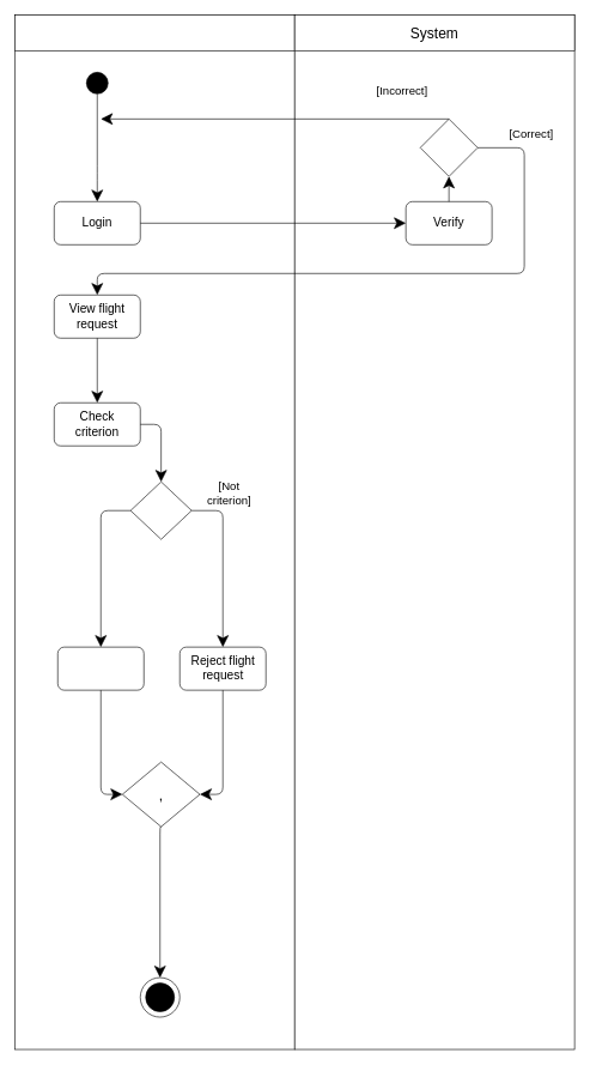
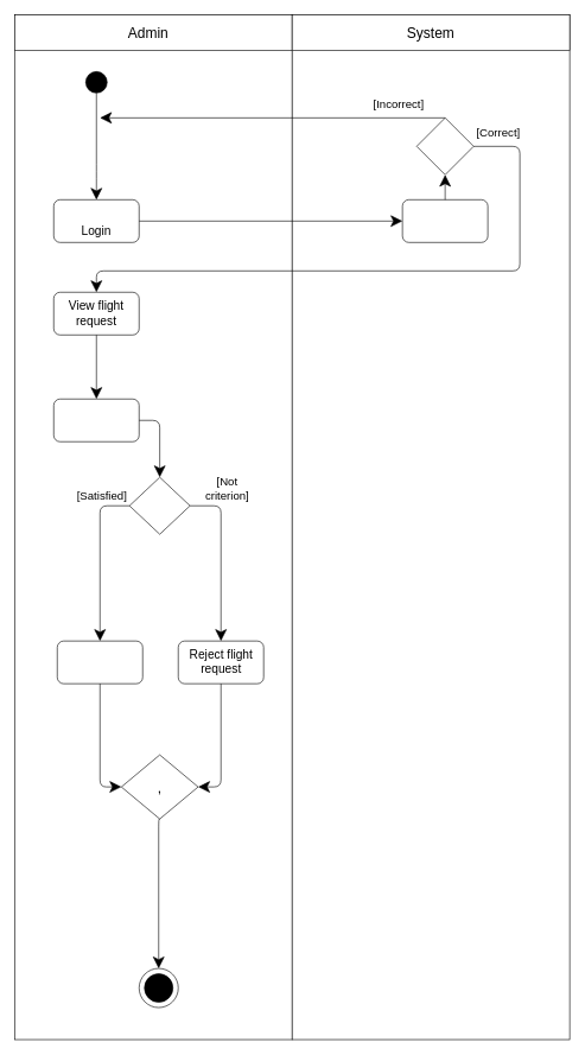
  <mxCell id="0" />
  <mxCell id="1" parent="0" />
  <mxCell id="2" value="" style="rounded=0;whiteSpace=wrap;html=1;hachureGap=4;pointerEvents=0;" parent="1" vertex="1"><mxGeometry x="20" y="20" width="390" height="1440" as="geometry" /></mxCell>
  <mxCell id="3" value="" style="ellipse;whiteSpace=wrap;html=1;hachureGap=4;pointerEvents=0;fillColor=#000000;" parent="1" vertex="1"><mxGeometry x="120" width="30" height="30" as="geometry" y="100" /></mxCell>
  <mxCell id="4" value="" style="rounded=0;whiteSpace=wrap;html=1;hachureGap=4;pointerEvents=0;fontSize=20;fillColor=#FFFFFF;" parent="1" vertex="1"><mxGeometry x="20" y="20" width="390" height="50" as="geometry" /></mxCell>
+ <mxCell id="5" value="Admin" style="text;html=1;strokeColor=none;fillColor=none;align=center;verticalAlign=middle;whiteSpace=wrap;rounded=0;hachureGap=4;pointerEvents=0;fontSize=20;" parent="1" vertex="1"><mxGeometry x="172.5" y="35" width="70" height="20" as="geometry" /></mxCell>
  <mxCell id="6" value="" style="rounded=1;whiteSpace=wrap;html=1;hachureGap=4;pointerEvents=0;fontSize=20;fillColor=#FFFFFF;" parent="1" vertex="1"><mxGeometry x="75" y="280" width="120" height="60" as="geometry" /></mxCell>
- <mxCell id="7" value="Login" style="text;html=1;strokeColor=none;fillColor=none;align=center;verticalAlign=middle;whiteSpace=wrap;rounded=0;hachureGap=4;pointerEvents=0;fontSize=17;" parent="1" vertex="1"><mxGeometry x="110" y="300" width="50" height="20" as="geometry" /></mxCell>
+ <mxCell id="7" value="Login" style="text;html=1;strokeColor=none;fillColor=none;align=center;verticalAlign=middle;whiteSpace=wrap;rounded=0;hachureGap=4;pointerEvents=0;fontSize=17;" parent="1" vertex="1"><mxGeometry x="110" y="315" width="50" height="20" as="geometry" /></mxCell>
  <mxCell id="8" value="" style="rounded=1;whiteSpace=wrap;html=1;hachureGap=4;pointerEvents=0;fontSize=20;fillColor=#FFFFFF;" parent="1" vertex="1"><mxGeometry x="75" y="410" width="120" height="60" as="geometry" /></mxCell>
  <mxCell id="9" value="View flight request" style="text;html=1;strokeColor=none;fillColor=none;align=center;verticalAlign=middle;whiteSpace=wrap;rounded=0;hachureGap=4;pointerEvents=0;fontSize=17;" parent="1" vertex="1"><mxGeometry x="80" y="420" width="110" height="40" as="geometry" /></mxCell>
  <mxCell id="10" value="" style="edgeStyle=segmentEdgeStyle;endArrow=classic;html=1;startSize=14;endSize=14;sourcePerimeterSpacing=8;targetPerimeterSpacing=8;exitX=0.5;exitY=1;exitDx=0;exitDy=0;entryX=0.5;entryY=0;entryDx=0;entryDy=0;" parent="1" source="3" target="6" edge="1"><mxGeometry width="50" height="50" relative="1" as="geometry"><mxPoint x="260" y="380" as="sourcePoint" /><mxPoint x="310" y="330" as="targetPoint" /><Array as="points"><mxPoint x="135" y="240" /><mxPoint x="135" y="240" /></Array></mxGeometry></mxCell>
  <mxCell id="11" value="" style="edgeStyle=segmentEdgeStyle;endArrow=classic;html=1;startSize=14;endSize=14;sourcePerimeterSpacing=8;targetPerimeterSpacing=8;fontSize=15;exitX=0.5;exitY=1;exitDx=0;exitDy=0;entryX=0.5;entryY=0;entryDx=0;entryDy=0;" parent="1" source="8" edge="1" target="33"><mxGeometry width="50" height="50" relative="1" as="geometry"><mxPoint x="260" y="540" as="sourcePoint" /><mxPoint x="135" y="550" as="targetPoint" /></mxGeometry></mxCell>
  <mxCell id="12" value="" style="rhombus;whiteSpace=wrap;html=1;hachureGap=4;pointerEvents=0;fontSize=20;fillColor=#FFFFFF;rounded=0;strokeColor=default;" parent="1" vertex="1"><mxGeometry x="181.5" y="670" width="85" height="80" as="geometry" /></mxCell>
  <mxCell id="13" value="" style="rounded=1;whiteSpace=wrap;html=1;hachureGap=4;pointerEvents=0;fontSize=20;fillColor=#FFFFFF;" parent="1" vertex="1"><mxGeometry x="80" y="900" width="120" height="60" as="geometry" /></mxCell>
+ <mxCell id="14" value="[Satisfied]" style="text;html=1;strokeColor=none;fillColor=none;align=center;verticalAlign=middle;whiteSpace=wrap;rounded=0;hachureGap=4;pointerEvents=0;fontSize=16;" parent="1" vertex="1"><mxGeometry x="112.5" y="685" width="60" height="20" as="geometry" /></mxCell>
  <mxCell id="15" value="" style="rounded=1;whiteSpace=wrap;html=1;hachureGap=4;pointerEvents=0;fontSize=20;fillColor=#FFFFFF;" parent="1" vertex="1"><mxGeometry x="250" y="900" width="120" height="60" as="geometry" /></mxCell>
  <mxCell id="16" value="[Not criterion]" style="text;html=1;strokeColor=none;fillColor=none;align=center;verticalAlign=middle;whiteSpace=wrap;rounded=0;hachureGap=4;pointerEvents=0;fontSize=16;" parent="1" vertex="1"><mxGeometry x="288.75" y="675" width="60" height="20" as="geometry" /></mxCell>
  <mxCell id="17" value="" style="rounded=0;whiteSpace=wrap;html=1;hachureGap=4;pointerEvents=0;" parent="1" vertex="1"><mxGeometry x="410" y="20" width="390" height="1440" as="geometry" /></mxCell>
  <mxCell id="18" value="" style="rounded=0;whiteSpace=wrap;html=1;hachureGap=4;pointerEvents=0;fontSize=20;fillColor=#FFFFFF;" parent="1" vertex="1"><mxGeometry x="410" y="20" width="390" height="50" as="geometry" /></mxCell>
  <mxCell id="19" value="System" style="text;html=1;strokeColor=none;fillColor=none;align=center;verticalAlign=middle;whiteSpace=wrap;rounded=0;hachureGap=4;pointerEvents=0;fontSize=20;" parent="1" vertex="1"><mxGeometry x="570" y="35" width="70" height="20" as="geometry" /></mxCell>
  <mxCell id="20" value="" style="rhombus;whiteSpace=wrap;html=1;hachureGap=4;pointerEvents=0;fontSize=20;fillColor=#FFFFFF;rounded=0;strokeColor=default;" parent="1" vertex="1"><mxGeometry x="585" y="165" width="80" height="80" as="geometry" /></mxCell>
- <mxCell id="21" value="[Correct]" style="text;html=1;strokeColor=none;fillColor=none;align=center;verticalAlign=middle;whiteSpace=wrap;rounded=0;hachureGap=4;pointerEvents=0;fontSize=16;" parent="1" vertex="1"><mxGeometry x="705" y="170" width="70" height="30" as="geometry" /></mxCell>
- <mxCell id="22" value="[Incorrect]" style="text;html=1;strokeColor=none;fillColor=none;align=center;verticalAlign=middle;whiteSpace=wrap;rounded=0;hachureGap=4;pointerEvents=0;fontSize=16;" parent="1" vertex="1"><mxGeometry x="525" y="110" width="70" height="30" as="geometry" /></mxCell>
+ <mxCell id="21" value="[Correct]" style="text;html=1;strokeColor=none;fillColor=none;align=center;verticalAlign=middle;whiteSpace=wrap;rounded=0;hachureGap=4;pointerEvents=0;fontSize=16;" parent="1" vertex="1"><mxGeometry x="665" y="170" width="70" height="30" as="geometry" /></mxCell>
+ <mxCell id="22" value="[Incorrect]" style="text;html=1;strokeColor=none;fillColor=none;align=center;verticalAlign=middle;whiteSpace=wrap;rounded=0;hachureGap=4;pointerEvents=0;fontSize=16;" parent="1" vertex="1"><mxGeometry x="525" y="130" width="70" height="30" as="geometry" /></mxCell>
  <mxCell id="23" value="," style="rhombus;whiteSpace=wrap;html=1;hachureGap=4;pointerEvents=0;fontSize=20;fillColor=#FFFFFF;rounded=0;strokeColor=default;" parent="1" vertex="1"><mxGeometry x="170.07" y="1060" width="107.87" height="90" as="geometry" /></mxCell>
  <mxCell id="24" value="" style="ellipse;whiteSpace=wrap;html=1;aspect=fixed;rounded=0;hachureGap=4;pointerEvents=0;fontSize=16;" parent="1" vertex="1"><mxGeometry x="195" y="1360" width="55" height="55" as="geometry" /></mxCell>
  <mxCell id="25" value="" style="ellipse;whiteSpace=wrap;html=1;aspect=fixed;rounded=0;hachureGap=4;pointerEvents=0;fontSize=16;fontColor=#000000;fillColor=#000000;" parent="1" vertex="1"><mxGeometry x="202.5" y="1367.5" width="40" height="40" as="geometry" /></mxCell>
  <mxCell id="26" value="" style="rounded=1;whiteSpace=wrap;html=1;hachureGap=4;pointerEvents=0;fontSize=20;fillColor=#FFFFFF;" vertex="1" parent="1"><mxGeometry x="565" y="280" width="120" height="60" as="geometry" /></mxCell>
- <mxCell id="27" value="Verify" style="text;html=1;strokeColor=none;fillColor=none;align=center;verticalAlign=middle;whiteSpace=wrap;rounded=0;hachureGap=4;pointerEvents=0;fontSize=17;" vertex="1" parent="1"><mxGeometry x="595" y="300" width="60" height="20" as="geometry" /></mxCell>
  <mxCell id="28" value="" style="edgeStyle=segmentEdgeStyle;endArrow=classic;html=1;targetPerimeterSpacing=8;endSize=14;sourcePerimeterSpacing=8;startSize=14;exitX=1;exitY=0.5;exitDx=0;exitDy=0;entryX=0;entryY=0.5;entryDx=0;entryDy=0;" edge="1" parent="1" source="6" target="26"><mxGeometry width="50" height="50" relative="1" as="geometry"><mxPoint x="380" y="380" as="sourcePoint" /><mxPoint x="430" y="330" as="targetPoint" /></mxGeometry></mxCell>
  <mxCell id="29" value="" style="edgeStyle=segmentEdgeStyle;endArrow=classic;html=1;startSize=14;endSize=14;sourcePerimeterSpacing=8;targetPerimeterSpacing=8;exitX=0.5;exitY=0;exitDx=0;exitDy=0;entryX=0.5;entryY=1;entryDx=0;entryDy=0;" edge="1" parent="1" source="26" target="20"><mxGeometry width="50" height="50" relative="1" as="geometry"><mxPoint x="380" y="380" as="sourcePoint" /><mxPoint x="430" y="330" as="targetPoint" /></mxGeometry></mxCell>
  <mxCell id="30" value="" style="edgeStyle=segmentEdgeStyle;endArrow=classic;html=1;startSize=14;endSize=14;sourcePerimeterSpacing=8;targetPerimeterSpacing=8;exitX=0.5;exitY=0;exitDx=0;exitDy=0;" edge="1" parent="1" source="20"><mxGeometry width="50" height="50" relative="1" as="geometry"><mxPoint x="380" y="380" as="sourcePoint" /><mxPoint x="140" y="165" as="targetPoint" /></mxGeometry></mxCell>
  <mxCell id="31" value="" style="edgeStyle=segmentEdgeStyle;endArrow=classic;html=1;startSize=14;endSize=14;sourcePerimeterSpacing=8;targetPerimeterSpacing=8;exitX=1;exitY=0.5;exitDx=0;exitDy=0;entryX=0.5;entryY=0;entryDx=0;entryDy=0;" edge="1" parent="1" source="20" target="8"><mxGeometry width="50" height="50" relative="1" as="geometry"><mxPoint x="380" y="380" as="sourcePoint" /><mxPoint x="430" y="330" as="targetPoint" /><Array as="points"><mxPoint x="730" y="205" /><mxPoint x="730" y="380" /><mxPoint x="135" y="380" /></Array></mxGeometry></mxCell>
  <mxCell id="32" value="&lt;div style=&quot;font-size: 17px;&quot;&gt;Reject flight request&lt;br style=&quot;font-size: 17px;&quot;&gt;&lt;/div&gt;" style="text;html=1;strokeColor=none;fillColor=none;align=center;verticalAlign=middle;whiteSpace=wrap;rounded=0;hachureGap=4;pointerEvents=0;fontSize=17;" vertex="1" parent="1"><mxGeometry x="263.5" y="910" width="93" height="40" as="geometry" /></mxCell>
  <mxCell id="33" value="" style="rounded=1;whiteSpace=wrap;html=1;hachureGap=4;pointerEvents=0;fontSize=20;fillColor=#FFFFFF;" vertex="1" parent="1"><mxGeometry x="75" y="560" width="120" height="60" as="geometry" /></mxCell>
- <mxCell id="34" value="&lt;div style=&quot;font-size: 17px;&quot;&gt;Check&lt;/div&gt;&lt;div style=&quot;font-size: 17px;&quot;&gt;criterion&lt;br style=&quot;font-size: 17px;&quot;&gt;&lt;/div&gt;" style="text;html=1;strokeColor=none;fillColor=none;align=center;verticalAlign=middle;whiteSpace=wrap;rounded=0;hachureGap=4;pointerEvents=0;fontSize=17;" vertex="1" parent="1"><mxGeometry x="105" y="580" width="60" height="20" as="geometry" /></mxCell>
  <mxCell id="35" value="" style="edgeStyle=segmentEdgeStyle;endArrow=classic;html=1;startSize=14;endSize=14;sourcePerimeterSpacing=8;targetPerimeterSpacing=8;exitX=1;exitY=0.5;exitDx=0;exitDy=0;entryX=0.5;entryY=0;entryDx=0;entryDy=0;" edge="1" parent="1" source="33" target="12"><mxGeometry width="50" height="50" relative="1" as="geometry"><mxPoint x="420" y="690" as="sourcePoint" /><mxPoint x="470" y="640" as="targetPoint" /></mxGeometry></mxCell>
  <mxCell id="36" value="" style="edgeStyle=segmentEdgeStyle;endArrow=classic;html=1;startSize=14;endSize=14;sourcePerimeterSpacing=8;targetPerimeterSpacing=8;exitX=0;exitY=0.5;exitDx=0;exitDy=0;entryX=0.5;entryY=0;entryDx=0;entryDy=0;" edge="1" parent="1" source="12" target="13"><mxGeometry width="50" height="50" relative="1" as="geometry"><mxPoint x="420" y="690" as="sourcePoint" /><mxPoint x="470" y="640" as="targetPoint" /></mxGeometry></mxCell>
  <mxCell id="37" value="" style="edgeStyle=segmentEdgeStyle;endArrow=classic;html=1;startSize=14;endSize=14;sourcePerimeterSpacing=8;targetPerimeterSpacing=8;exitX=1;exitY=0.5;exitDx=0;exitDy=0;entryX=0.5;entryY=0;entryDx=0;entryDy=0;" edge="1" parent="1" source="12" target="15"><mxGeometry width="50" height="50" relative="1" as="geometry"><mxPoint x="420" y="690" as="sourcePoint" /><mxPoint x="470" y="640" as="targetPoint" /></mxGeometry></mxCell>
  <mxCell id="38" value="" style="edgeStyle=segmentEdgeStyle;endArrow=classic;html=1;fontSize=16;startSize=14;endSize=14;sourcePerimeterSpacing=8;targetPerimeterSpacing=8;exitX=0.5;exitY=1;exitDx=0;exitDy=0;entryX=0.5;entryY=0;entryDx=0;entryDy=0;" edge="1" parent="1" source="23" target="24"><mxGeometry width="50" height="50" relative="1" as="geometry"><mxPoint x="420" y="1160" as="sourcePoint" /><mxPoint x="470" y="1110" as="targetPoint" /></mxGeometry></mxCell>
  <mxCell id="39" value="" style="edgeStyle=segmentEdgeStyle;endArrow=classic;html=1;fontSize=16;startSize=14;endSize=14;sourcePerimeterSpacing=8;targetPerimeterSpacing=8;exitX=0.5;exitY=1;exitDx=0;exitDy=0;entryX=1;entryY=0.5;entryDx=0;entryDy=0;" edge="1" parent="1" source="15" target="23"><mxGeometry width="50" height="50" relative="1" as="geometry"><mxPoint x="430" y="1100" as="sourcePoint" /><mxPoint x="310" y="1190" as="targetPoint" /><Array as="points"><mxPoint x="310" y="1105" /></Array></mxGeometry></mxCell>
  <mxCell id="40" value="" style="edgeStyle=segmentEdgeStyle;endArrow=classic;html=1;fontSize=16;startSize=14;endSize=14;sourcePerimeterSpacing=8;targetPerimeterSpacing=8;exitX=0.5;exitY=1;exitDx=0;exitDy=0;entryX=0;entryY=0.5;entryDx=0;entryDy=0;" edge="1" parent="1" source="13" target="23"><mxGeometry width="50" height="50" relative="1" as="geometry"><mxPoint x="430" y="1020" as="sourcePoint" /><mxPoint x="140" y="1100" as="targetPoint" /><Array as="points"><mxPoint x="140" y="1105" /></Array></mxGeometry></mxCell>
